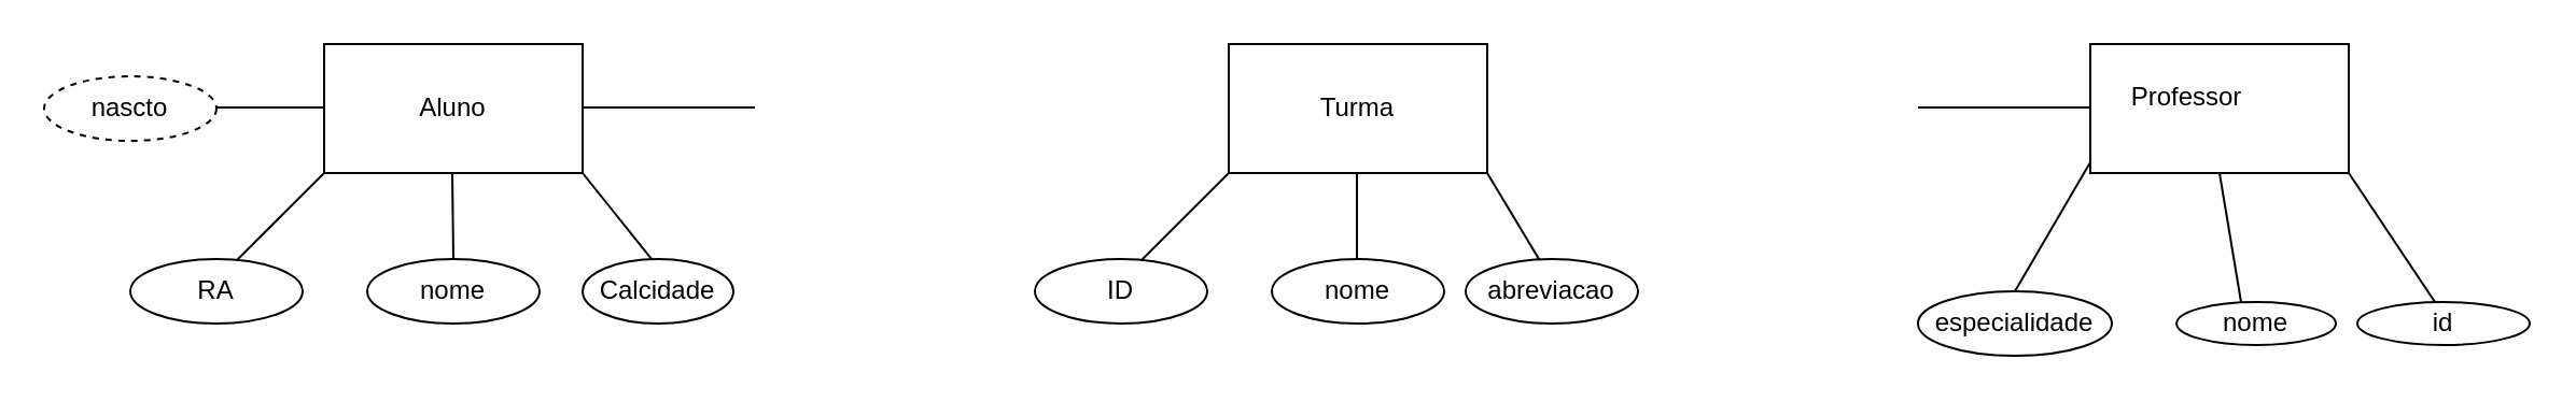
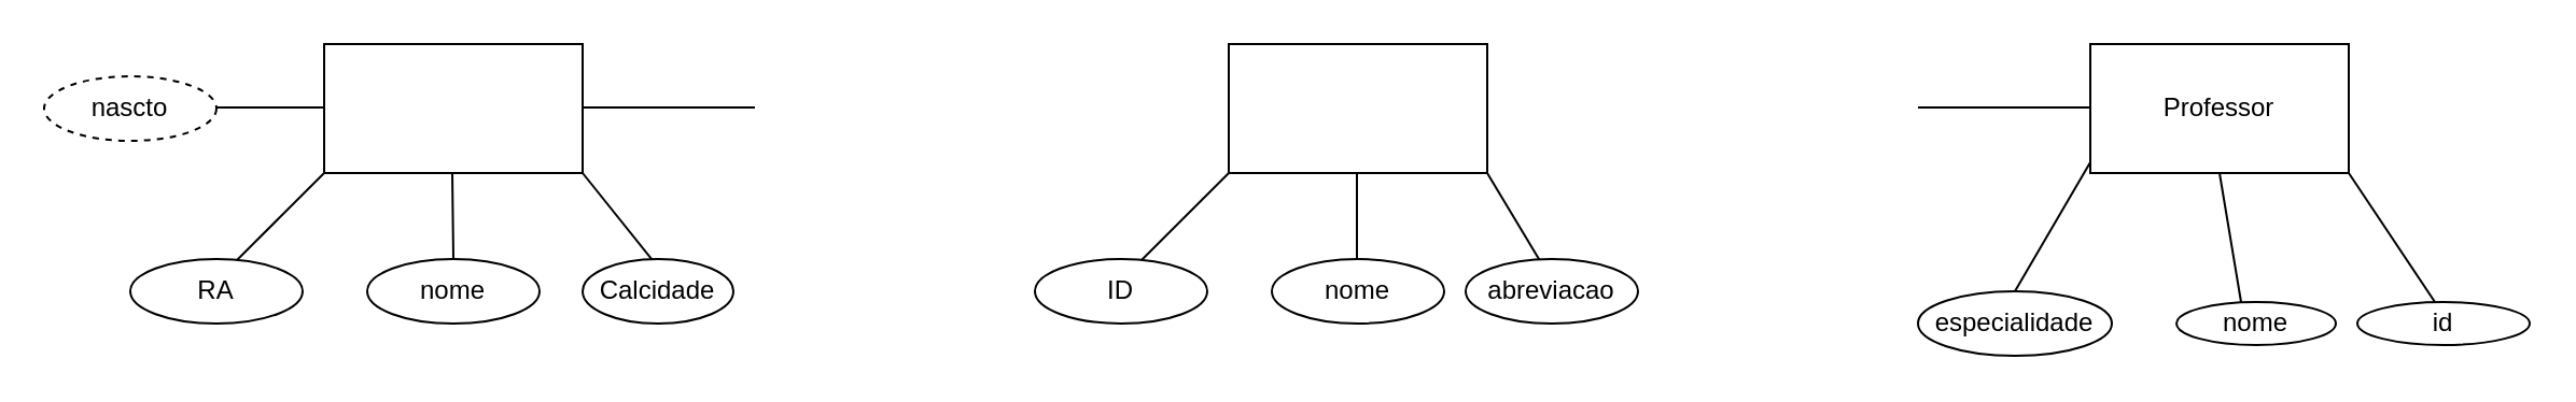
  <mxCell id="0" />
  <mxCell id="1" parent="0" />
  <mxCell id="2" value="" style="rounded=0;whiteSpace=wrap;html=1;" vertex="1" parent="1"><mxGeometry x="970" y="20" width="120" height="60" as="geometry" /></mxCell>
- <mxCell id="3" value="Professor" style="text;html=1;strokeColor=none;fillColor=none;align=center;verticalAlign=middle;whiteSpace=wrap;rounded=0;" vertex="1" parent="1"><mxGeometry x="985" y="30" width="60" height="30" as="geometry" /></mxCell>
+ <mxCell id="3" value="Professor" style="text;html=1;strokeColor=none;fillColor=none;align=center;verticalAlign=middle;whiteSpace=wrap;rounded=0;" vertex="1" parent="1"><mxGeometry x="1000" y="35" width="60" height="30" as="geometry" /></mxCell>
  <mxCell id="4" value="" style="endArrow=none;html=1;rounded=0;" edge="1" parent="1"><mxGeometry width="50" height="50" relative="1" as="geometry"><mxPoint x="1130" y="140" as="sourcePoint" /><mxPoint x="1090" y="80" as="targetPoint" /></mxGeometry></mxCell>
  <mxCell id="5" value="" style="ellipse;whiteSpace=wrap;html=1;" vertex="1" parent="1"><mxGeometry x="1094" y="140" width="80" height="20" as="geometry" /></mxCell>
  <mxCell id="6" value="id" style="text;html=1;strokeColor=none;fillColor=none;align=center;verticalAlign=middle;whiteSpace=wrap;rounded=0;" vertex="1" parent="1"><mxGeometry x="1104" y="135" width="60" height="30" as="geometry" /></mxCell>
  <mxCell id="7" value="" style="endArrow=none;html=1;rounded=0;" edge="1" parent="1"><mxGeometry width="50" height="50" relative="1" as="geometry"><mxPoint x="1040" y="140" as="sourcePoint" /><mxPoint x="1030" y="80" as="targetPoint" /></mxGeometry></mxCell>
  <mxCell id="8" value="" style="ellipse;whiteSpace=wrap;html=1;" vertex="1" parent="1"><mxGeometry x="1010" y="140" width="74" height="20" as="geometry" /></mxCell>
  <mxCell id="9" value="nome" style="text;html=1;strokeColor=none;fillColor=none;align=center;verticalAlign=middle;whiteSpace=wrap;rounded=0;" vertex="1" parent="1"><mxGeometry x="1017" y="135" width="60" height="30" as="geometry" /></mxCell>
  <mxCell id="10" value="" style="endArrow=none;html=1;rounded=0;exitX=0.5;exitY=0;exitDx=0;exitDy=0;" edge="1" parent="1" source="12"><mxGeometry width="50" height="50" relative="1" as="geometry"><mxPoint x="940" y="130" as="sourcePoint" /><mxPoint x="970" y="75" as="targetPoint" /></mxGeometry></mxCell>
  <mxCell id="11" value="" style="ellipse;whiteSpace=wrap;html=1;" vertex="1" parent="1"><mxGeometry x="890" y="135" width="90" height="30" as="geometry" /></mxCell>
  <mxCell id="12" value="especialidade" style="text;html=1;strokeColor=none;fillColor=none;align=center;verticalAlign=middle;whiteSpace=wrap;rounded=0;" vertex="1" parent="1"><mxGeometry x="905" y="135" width="60" height="30" as="geometry" /></mxCell>
  <mxCell id="13" value="" style="rounded=0;whiteSpace=wrap;html=1;" vertex="1" parent="1"><mxGeometry x="150" y="20" width="120" height="60" as="geometry" /></mxCell>
- <mxCell id="14" value="Aluno" style="text;html=1;strokeColor=none;fillColor=none;align=center;verticalAlign=middle;whiteSpace=wrap;rounded=0;" vertex="1" parent="1"><mxGeometry x="180" y="35" width="60" height="30" as="geometry" /></mxCell>
  <mxCell id="15" value="" style="endArrow=none;html=1;rounded=0;" edge="1" parent="1"><mxGeometry width="50" height="50" relative="1" as="geometry"><mxPoint x="100" y="130" as="sourcePoint" /><mxPoint x="150" y="80" as="targetPoint" /><Array as="points"><mxPoint x="130" y="100" /></Array></mxGeometry></mxCell>
  <mxCell id="16" value="" style="ellipse;whiteSpace=wrap;html=1;" vertex="1" parent="1"><mxGeometry x="60" y="120" width="80" height="30" as="geometry" /></mxCell>
  <mxCell id="17" value="RA" style="text;html=1;strokeColor=none;fillColor=none;align=center;verticalAlign=middle;whiteSpace=wrap;rounded=0;" vertex="1" parent="1"><mxGeometry x="70" y="120" width="60" height="30" as="geometry" /></mxCell>
  <mxCell id="18" value="" style="ellipse;whiteSpace=wrap;html=1;" vertex="1" parent="1"><mxGeometry x="170" y="120" width="80" height="30" as="geometry" /></mxCell>
  <mxCell id="19" value="nome" style="text;html=1;strokeColor=none;fillColor=none;align=center;verticalAlign=middle;whiteSpace=wrap;rounded=0;" vertex="1" parent="1"><mxGeometry x="180" y="120" width="60" height="30" as="geometry" /></mxCell>
  <mxCell id="20" value="" style="endArrow=none;html=1;rounded=0;" edge="1" parent="1"><mxGeometry width="50" height="50" relative="1" as="geometry"><mxPoint x="210" y="120" as="sourcePoint" /><mxPoint x="209.5" y="80" as="targetPoint" /></mxGeometry></mxCell>
  <mxCell id="21" value="" style="endArrow=none;html=1;rounded=0;" edge="1" parent="1"><mxGeometry width="50" height="50" relative="1" as="geometry"><mxPoint x="310" y="130" as="sourcePoint" /><mxPoint x="270" y="80" as="targetPoint" /></mxGeometry></mxCell>
  <mxCell id="22" value="" style="ellipse;whiteSpace=wrap;html=1;" vertex="1" parent="1"><mxGeometry x="270" y="120" width="70" height="30" as="geometry" /></mxCell>
  <mxCell id="23" value="Calcidade" style="text;html=1;strokeColor=none;fillColor=none;align=center;verticalAlign=middle;whiteSpace=wrap;rounded=0;" vertex="1" parent="1"><mxGeometry x="275" y="120" width="60" height="30" as="geometry" /></mxCell>
  <mxCell id="24" value="" style="endArrow=none;html=1;rounded=0;" edge="1" parent="1"><mxGeometry width="50" height="50" relative="1" as="geometry"><mxPoint x="80" y="49.5" as="sourcePoint" /><mxPoint x="150" y="49.5" as="targetPoint" /></mxGeometry></mxCell>
  <mxCell id="25" value="" style="ellipse;whiteSpace=wrap;html=1;rounded=0;glass=0;dashed=1;strokeWidth=1;" vertex="1" parent="1"><mxGeometry x="20" y="35" width="80" height="30" as="geometry" /></mxCell>
  <mxCell id="26" value="nascto" style="text;html=1;strokeColor=none;fillColor=none;align=center;verticalAlign=middle;whiteSpace=wrap;rounded=0;glass=0;dashed=1;" vertex="1" parent="1"><mxGeometry x="30" y="35" width="60" height="30" as="geometry" /></mxCell>
  <mxCell id="27" value="" style="rounded=0;whiteSpace=wrap;html=1;glass=0;strokeWidth=1;" vertex="1" parent="1"><mxGeometry x="570" y="20" width="120" height="60" as="geometry" /></mxCell>
- <mxCell id="28" value="Turma" style="text;html=1;strokeColor=none;fillColor=none;align=center;verticalAlign=middle;whiteSpace=wrap;rounded=0;glass=0;" vertex="1" parent="1"><mxGeometry x="600" y="35" width="60" height="30" as="geometry" /></mxCell>
  <mxCell id="29" value="" style="endArrow=none;html=1;rounded=0;" edge="1" parent="1"><mxGeometry width="50" height="50" relative="1" as="geometry"><mxPoint x="520" y="130" as="sourcePoint" /><mxPoint x="570" y="80" as="targetPoint" /><Array as="points"><mxPoint x="540" y="110" /></Array></mxGeometry></mxCell>
  <mxCell id="30" value="" style="ellipse;whiteSpace=wrap;html=1;rounded=0;glass=0;strokeWidth=1;" vertex="1" parent="1"><mxGeometry x="480" y="120" width="80" height="30" as="geometry" /></mxCell>
  <mxCell id="31" value="ID" style="text;html=1;strokeColor=none;fillColor=none;align=center;verticalAlign=middle;whiteSpace=wrap;rounded=0;glass=0;" vertex="1" parent="1"><mxGeometry x="490" y="120" width="60" height="30" as="geometry" /></mxCell>
  <mxCell id="32" value="" style="endArrow=none;html=1;rounded=0;" edge="1" parent="1"><mxGeometry width="50" height="50" relative="1" as="geometry"><mxPoint x="629.5" y="130" as="sourcePoint" /><mxPoint x="629.5" y="80" as="targetPoint" /></mxGeometry></mxCell>
  <mxCell id="33" value="" style="ellipse;whiteSpace=wrap;html=1;rounded=0;glass=0;strokeWidth=1;" vertex="1" parent="1"><mxGeometry x="590" y="120" width="80" height="30" as="geometry" /></mxCell>
  <mxCell id="34" value="nome" style="text;html=1;strokeColor=none;fillColor=none;align=center;verticalAlign=middle;whiteSpace=wrap;rounded=0;glass=0;" vertex="1" parent="1"><mxGeometry x="600" y="120" width="60" height="30" as="geometry" /></mxCell>
  <mxCell id="35" value="" style="endArrow=none;html=1;rounded=0;" edge="1" parent="1"><mxGeometry width="50" height="50" relative="1" as="geometry"><mxPoint x="720" y="130" as="sourcePoint" /><mxPoint x="690" y="80" as="targetPoint" /></mxGeometry></mxCell>
  <mxCell id="36" value="" style="ellipse;whiteSpace=wrap;html=1;rounded=0;glass=0;strokeWidth=1;" vertex="1" parent="1"><mxGeometry x="680" y="120" width="80" height="30" as="geometry" /></mxCell>
  <mxCell id="37" value="abreviacao" style="text;html=1;strokeColor=none;fillColor=none;align=center;verticalAlign=middle;whiteSpace=wrap;rounded=0;glass=0;" vertex="1" parent="1"><mxGeometry x="690" y="120" width="60" height="30" as="geometry" /></mxCell>
  <mxCell id="38" value="" style="endArrow=none;html=1;rounded=0;" edge="1" parent="1"><mxGeometry width="50" height="50" relative="1" as="geometry"><mxPoint x="270" y="49.5" as="sourcePoint" /><mxPoint x="350" y="49.5" as="targetPoint" /></mxGeometry></mxCell>
  <mxCell id="39" value="" style="endArrow=none;html=1;rounded=0;" edge="1" parent="1"><mxGeometry width="50" height="50" relative="1" as="geometry"><mxPoint x="890" y="49.5" as="sourcePoint" /><mxPoint x="970" y="49.5" as="targetPoint" /></mxGeometry></mxCell>
